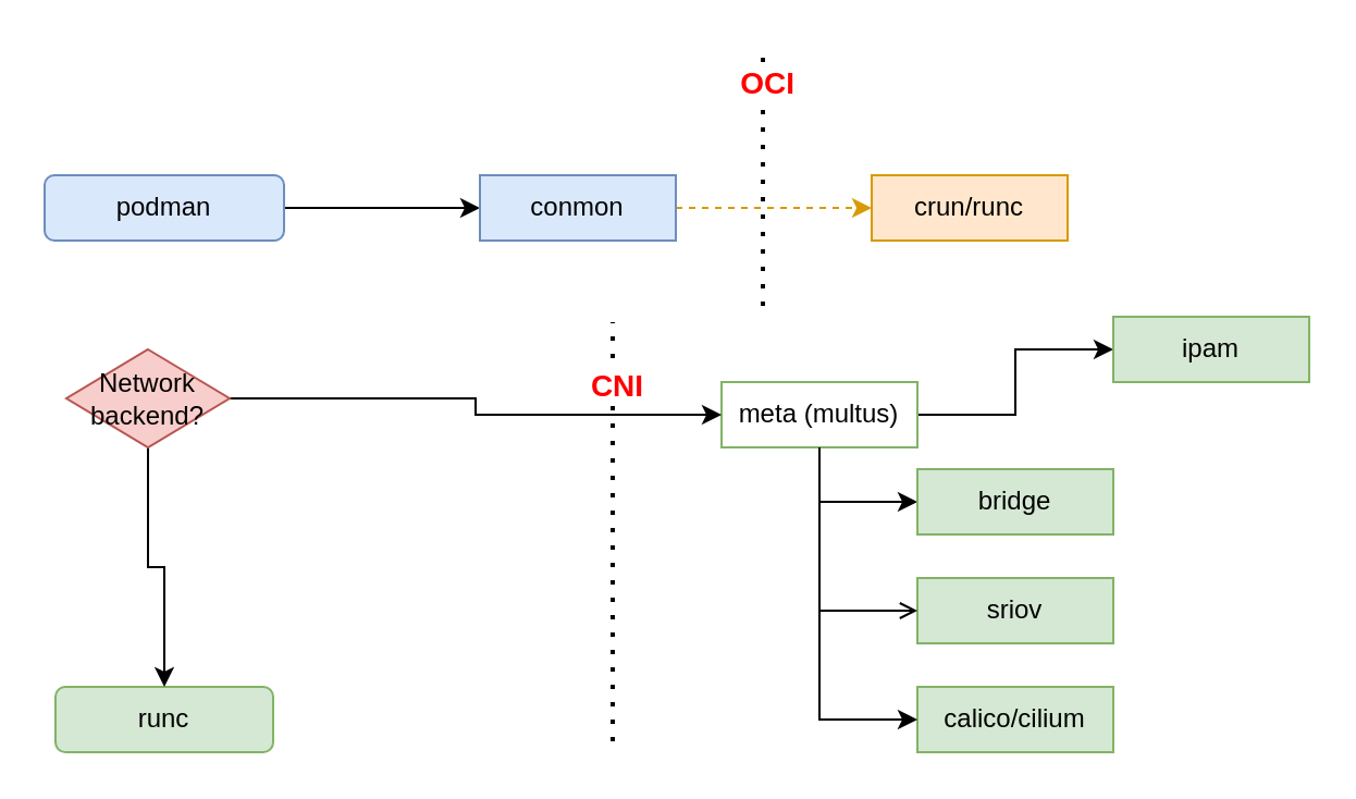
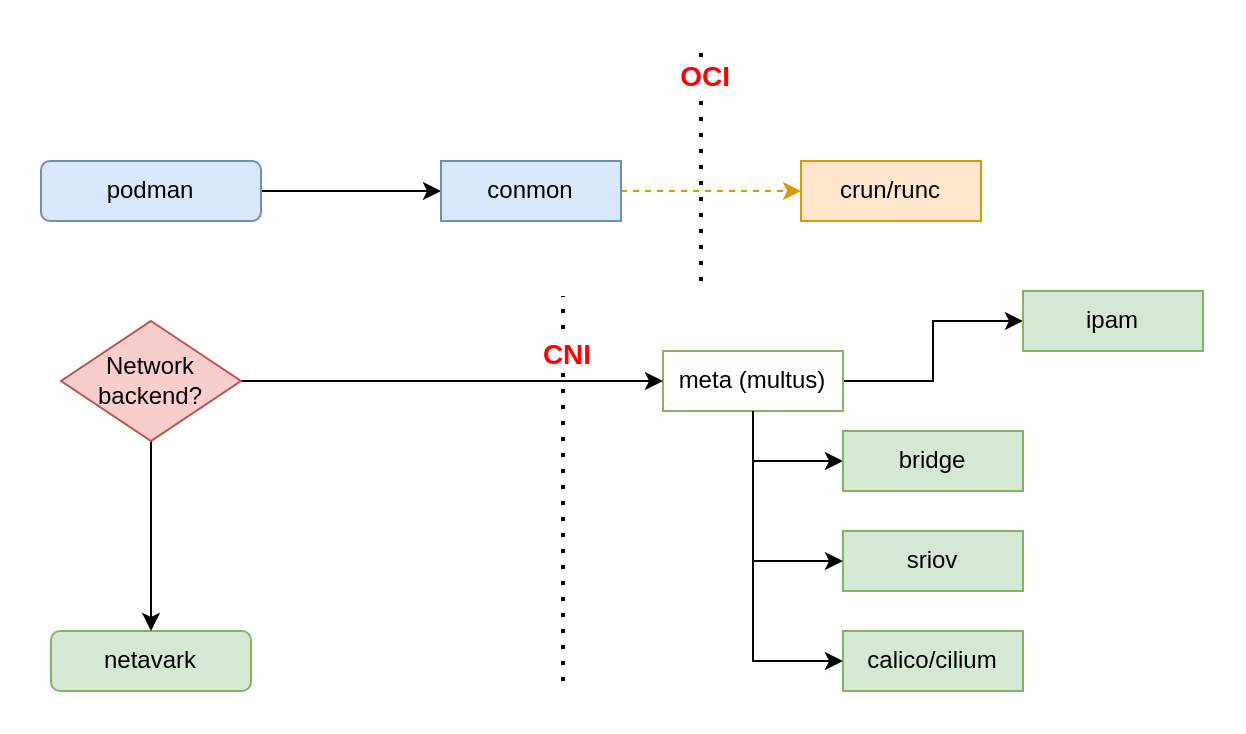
  <mxCell id="0" />
  <mxCell id="1" parent="0" />
  <mxCell id="2" style="edgeStyle=orthogonalEdgeStyle;rounded=0;orthogonalLoop=1;jettySize=auto;html=1;entryX=0;entryY=0.5;entryDx=0;entryDy=0;" edge="1" parent="1" source="3" target="5"><mxGeometry relative="1" as="geometry" /></mxCell>
  <mxCell id="3" value="podman" style="rounded=1;whiteSpace=wrap;html=1;fillColor=#dae8fc;strokeColor=#6c8ebf;" vertex="1" parent="1"><mxGeometry x="20" y="80" width="110" height="30" as="geometry" /></mxCell>
  <mxCell id="4" style="edgeStyle=orthogonalEdgeStyle;rounded=0;orthogonalLoop=1;jettySize=auto;html=1;entryX=0;entryY=0.5;entryDx=0;entryDy=0;dashed=1;fillColor=#ffe6cc;strokeColor=#d79b00;exitX=1;exitY=0.5;exitDx=0;exitDy=0;" edge="1" parent="1" source="5" target="6"><mxGeometry relative="1" as="geometry"><Array as="points"><mxPoint x="360" y="95" /><mxPoint x="360" y="95" /></Array></mxGeometry></mxCell>
  <mxCell id="5" value="conmon" style="rounded=0;whiteSpace=wrap;html=1;fillColor=#dae8fc;strokeColor=#6c8ebf;" vertex="1" parent="1"><mxGeometry x="220" y="80" width="90" height="30" as="geometry" /></mxCell>
  <mxCell id="6" value="crun/runc" style="rounded=0;whiteSpace=wrap;html=1;fillColor=#ffe6cc;strokeColor=#d79b00;" vertex="1" parent="1"><mxGeometry x="400" y="80" width="90" height="30" as="geometry" /></mxCell>
  <mxCell id="7" value="" style="endArrow=none;dashed=1;html=1;dashPattern=1 3;strokeWidth=2;rounded=0;" edge="1" parent="1"><mxGeometry width="50" height="50" relative="1" as="geometry"><mxPoint x="350" y="140" as="sourcePoint" /><mxPoint x="350" y="20" as="targetPoint" /></mxGeometry></mxCell>
  <mxCell id="8" value="&lt;b&gt;&lt;font color=&quot;#ff0000&quot; style=&quot;font-size: 14px;&quot;&gt;OCI&lt;/font&gt;&lt;/b&gt;" style="edgeLabel;html=1;align=center;verticalAlign=middle;resizable=0;points=[];" vertex="1" connectable="0" parent="7"><mxGeometry x="0.709" y="-1" relative="1" as="geometry"><mxPoint as="offset" /></mxGeometry></mxCell>
  <mxCell id="9" value="" style="endArrow=none;dashed=1;html=1;dashPattern=1 3;strokeWidth=2;rounded=0;" edge="1" parent="1"><mxGeometry width="50" height="50" relative="1" as="geometry"><mxPoint x="281" y="340" as="sourcePoint" /><mxPoint x="281" y="147.5" as="targetPoint" /></mxGeometry></mxCell>
  <mxCell id="10" value="&lt;b&gt;&lt;font color=&quot;#ff0000&quot; style=&quot;font-size: 14px;&quot;&gt;CNI&lt;/font&gt;&lt;/b&gt;" style="edgeLabel;html=1;align=center;verticalAlign=middle;resizable=0;points=[];" vertex="1" connectable="0" parent="9"><mxGeometry x="0.709" y="-1" relative="1" as="geometry"><mxPoint as="offset" /></mxGeometry></mxCell>
  <mxCell id="11" style="edgeStyle=orthogonalEdgeStyle;rounded=0;orthogonalLoop=1;jettySize=auto;html=1;entryX=0;entryY=0.5;entryDx=0;entryDy=0;" edge="1" parent="1" source="13" target="14"><mxGeometry relative="1" as="geometry" /></mxCell>
  <mxCell id="12" style="edgeStyle=orthogonalEdgeStyle;rounded=0;orthogonalLoop=1;jettySize=auto;html=1;entryX=0;entryY=0.5;entryDx=0;entryDy=0;" edge="1" parent="1" source="13" target="15"><mxGeometry relative="1" as="geometry" /></mxCell>
  <mxCell id="13" value="meta (multus)" style="rounded=0;whiteSpace=wrap;html=1;fillColor=#ffffff;strokeColor=#82b366;" vertex="1" parent="1"><mxGeometry x="331" y="175" width="90" height="30" as="geometry" /></mxCell>
  <mxCell id="14" value="bridge" style="rounded=0;whiteSpace=wrap;html=1;fillColor=#d5e8d4;strokeColor=#82b366;" vertex="1" parent="1"><mxGeometry x="421" y="215" width="90" height="30" as="geometry" /></mxCell>
  <mxCell id="15" value="ipam" style="rounded=0;whiteSpace=wrap;html=1;fillColor=#d5e8d4;strokeColor=#82b366;" vertex="1" parent="1"><mxGeometry x="511" y="145" width="90" height="30" as="geometry" /></mxCell>
  <mxCell id="16" value="sriov" style="rounded=0;whiteSpace=wrap;html=1;fillColor=#d5e8d4;strokeColor=#82b366;" vertex="1" parent="1"><mxGeometry x="421" y="265" width="90" height="30" as="geometry" /></mxCell>
  <mxCell id="17" value="calico/cilium" style="rounded=0;whiteSpace=wrap;html=1;fillColor=#d5e8d4;strokeColor=#82b366;" vertex="1" parent="1"><mxGeometry x="421" y="315" width="90" height="30" as="geometry" /></mxCell>
- <mxCell id="18" style="edgeStyle=orthogonalEdgeStyle;rounded=0;orthogonalLoop=1;jettySize=auto;html=1;entryX=0;entryY=0.5;entryDx=0;entryDy=0;exitX=0.5;exitY=1;exitDx=0;exitDy=0;endArrow=open;" edge="1" parent="1" source="13" target="16"><mxGeometry relative="1" as="geometry"><mxPoint x="386" y="215" as="sourcePoint" /><mxPoint x="431" y="240" as="targetPoint" /></mxGeometry></mxCell>
+ <mxCell id="18" style="edgeStyle=orthogonalEdgeStyle;rounded=0;orthogonalLoop=1;jettySize=auto;html=1;entryX=0;entryY=0.5;entryDx=0;entryDy=0;exitX=0.5;exitY=1;exitDx=0;exitDy=0;" edge="1" parent="1" source="13" target="16"><mxGeometry relative="1" as="geometry"><mxPoint x="386" y="215" as="sourcePoint" /><mxPoint x="431" y="240" as="targetPoint" /></mxGeometry></mxCell>
  <mxCell id="19" style="edgeStyle=orthogonalEdgeStyle;rounded=0;orthogonalLoop=1;jettySize=auto;html=1;entryX=0;entryY=0.5;entryDx=0;entryDy=0;exitX=0.5;exitY=1;exitDx=0;exitDy=0;" edge="1" parent="1" source="13" target="17"><mxGeometry relative="1" as="geometry"><mxPoint x="396" y="225" as="sourcePoint" /><mxPoint x="441" y="250" as="targetPoint" /></mxGeometry></mxCell>
- <mxCell id="20" value="runc" style="rounded=1;whiteSpace=wrap;html=1;fillColor=#d5e8d4;strokeColor=#82b366;" vertex="1" parent="1"><mxGeometry x="25" y="315" width="100" height="30" as="geometry" /></mxCell>
+ <mxCell id="20" value="netavark" style="rounded=1;whiteSpace=wrap;html=1;fillColor=#d5e8d4;strokeColor=#82b366;" vertex="1" parent="1"><mxGeometry x="25" y="315" width="100" height="30" as="geometry" /></mxCell>
  <mxCell id="21" style="edgeStyle=orthogonalEdgeStyle;rounded=0;orthogonalLoop=1;jettySize=auto;html=1;entryX=0;entryY=0.5;entryDx=0;entryDy=0;" edge="1" parent="1" source="23" target="13"><mxGeometry relative="1" as="geometry" /></mxCell>
  <mxCell id="22" style="edgeStyle=orthogonalEdgeStyle;rounded=0;orthogonalLoop=1;jettySize=auto;html=1;entryX=0.5;entryY=0;entryDx=0;entryDy=0;" edge="1" parent="1" source="23" target="20"><mxGeometry relative="1" as="geometry" /></mxCell>
- <mxCell id="23" value="Network backend?" style="rhombus;whiteSpace=wrap;html=1;fillColor=#f8cecc;strokeColor=#b85450;" vertex="1" parent="1"><mxGeometry x="30" y="160" width="75" height="45" as="geometry" /></mxCell>
+ <mxCell id="23" value="Network backend?" style="rhombus;whiteSpace=wrap;html=1;fillColor=#f8cecc;strokeColor=#b85450;" vertex="1" parent="1"><mxGeometry x="30" y="160" width="90" height="60" as="geometry" /></mxCell>
